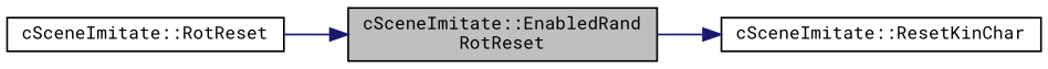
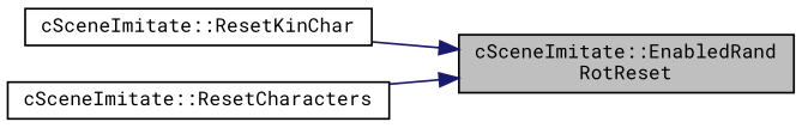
  digraph {
    fontname="Roboto Mono"
    rankdir=RL
    node [color=black fillcolor=white fontname="Roboto Mono" fontsize=10 shape=record style=filled]
    edge [color=midnightblue dir=back fontname="Roboto Mono" fontsize=10 labelfontname=Helvetica labelfontsize=10 style=solid]
    n1 [fillcolor=grey75 fontcolor=black height=0.2 label="cSceneImitate::EnabledRand\lRotReset" width=0.4]
    n2 [height=0.2 label="cSceneImitate::ResetKinChar" width=0.4]
-   n3 [height=0.2 label="cSceneImitate::RotReset" width=0.4]
-   n2 -> n1
+   n3 [height=0.2 label="cSceneImitate::ResetCharacters" width=0.4]
+   n1 -> n2
    n1 -> n3
  }
